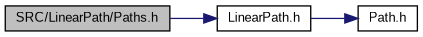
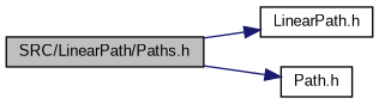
  digraph {
    fontname="Liberation Sans"
    rankdir=LR
    node [color=black fontname="Liberation Sans" fontsize=10 shape=record]
    edge [color=midnightblue fontname="Liberation Sans" fontsize=10 labelfontname=FreeSans labelfontsize=10 style=solid]
    n1 [fillcolor=grey75 fontcolor=black height=0.2 label="SRC/LinearPath/Paths.h" style=filled width=0.4]
    n2 [height=0.2 label="LinearPath.h" width=0.4]
    n3 [height=0.2 label="Path.h" width=0.4]
    n1 -> n2
-   n2 -> n3
+   n1 -> n3
  }
